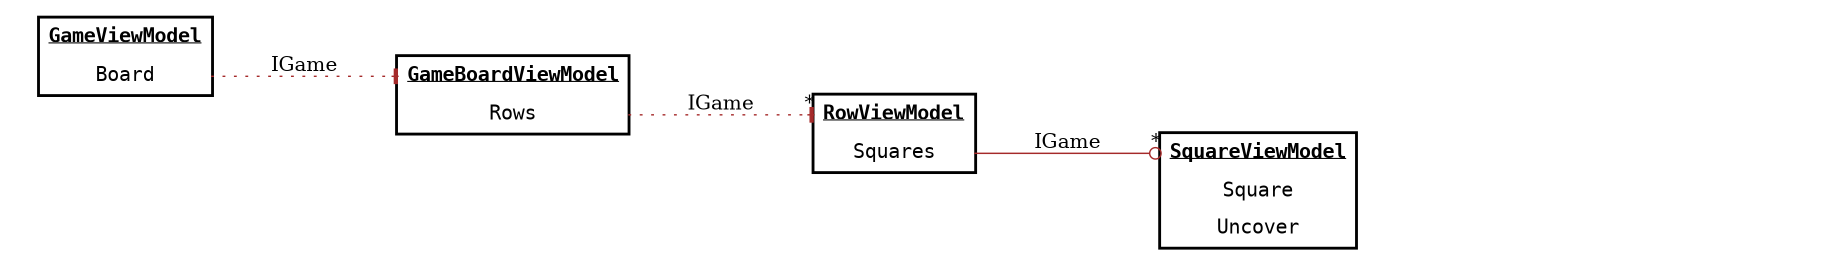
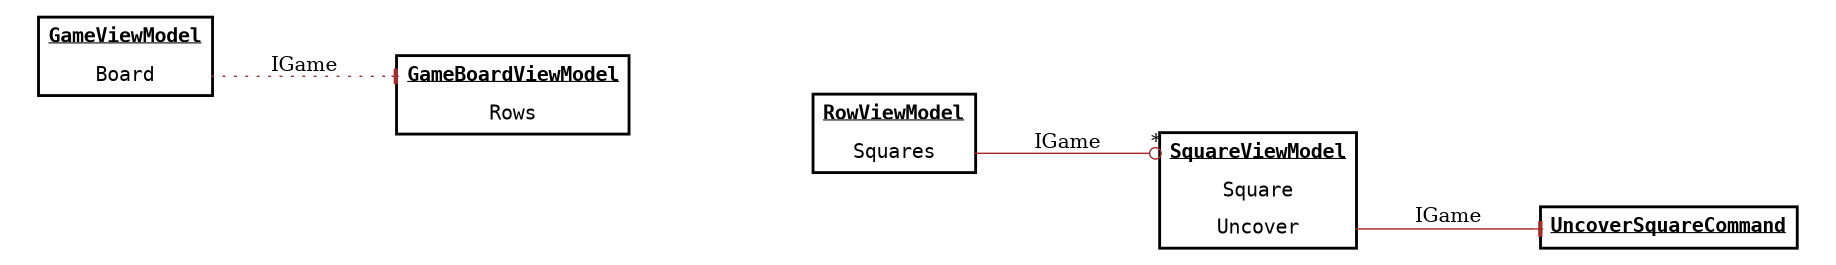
  digraph {
    rankdir=LR
    node [fontname=Consolas margin="0.3,0.1" shape=none]
    edge [arrowhead=tee color=brown headport=header style=dotted]
    n1 [label=<<TABLE BORDER="2" CELLBORDER="0" CELLSPACING="1" CELLPADDING="5">                       <TR><TD PORT="header"><B><U>GameViewModel</U></B></TD></TR>                       <TR><TD PORT="Board">Board</TD></TR>                   </TABLE>>]
    n2 [label=<<TABLE BORDER="2" CELLBORDER="0" CELLSPACING="1" CELLPADDING="5">                       <TR><TD PORT="header"><B><U>GameBoardViewModel</U></B></TD></TR>                       <TR><TD PORT="Rows">Rows</TD></TR>                   </TABLE>>]
    n3 [label=<<TABLE BORDER="2" CELLBORDER="0" CELLSPACING="1" CELLPADDING="5">                       <TR><TD PORT="header"><B><U>RowViewModel</U></B></TD></TR>                       <TR><TD PORT="Squares">Squares</TD></TR>                   </TABLE>>]
    n4 [label=<<TABLE BORDER="2" CELLBORDER="0" CELLSPACING="1" CELLPADDING="5">                       <TR><TD PORT="header"><B><U>SquareViewModel</U></B></TD></TR>                       <TR><TD PORT="Square">Square</TD></TR>                       <TR><TD PORT="Uncover">Uncover</TD></TR>                   </TABLE>>]
+   n5 [label=<<TABLE BORDER="2" CELLBORDER="0" CELLSPACING="1" CELLPADDING="5">                       <TR><TD PORT="header"><B><U>UncoverSquareCommand</U></B></TD></TR>                   </TABLE>>]
    n1 -> n2 [label=IGame tailport=Board]
-   n2 -> n3 [headlabel="*" label=IGame labeldistance=1.5 tailport=Rows]
    n3 -> n4 [arrowhead=odot headlabel="*" label=IGame labeldistance=1.5 style=solid tailport=Squares]
+   n4 -> n5 [label=IGame style=solid tailport=Uncover]
  }
